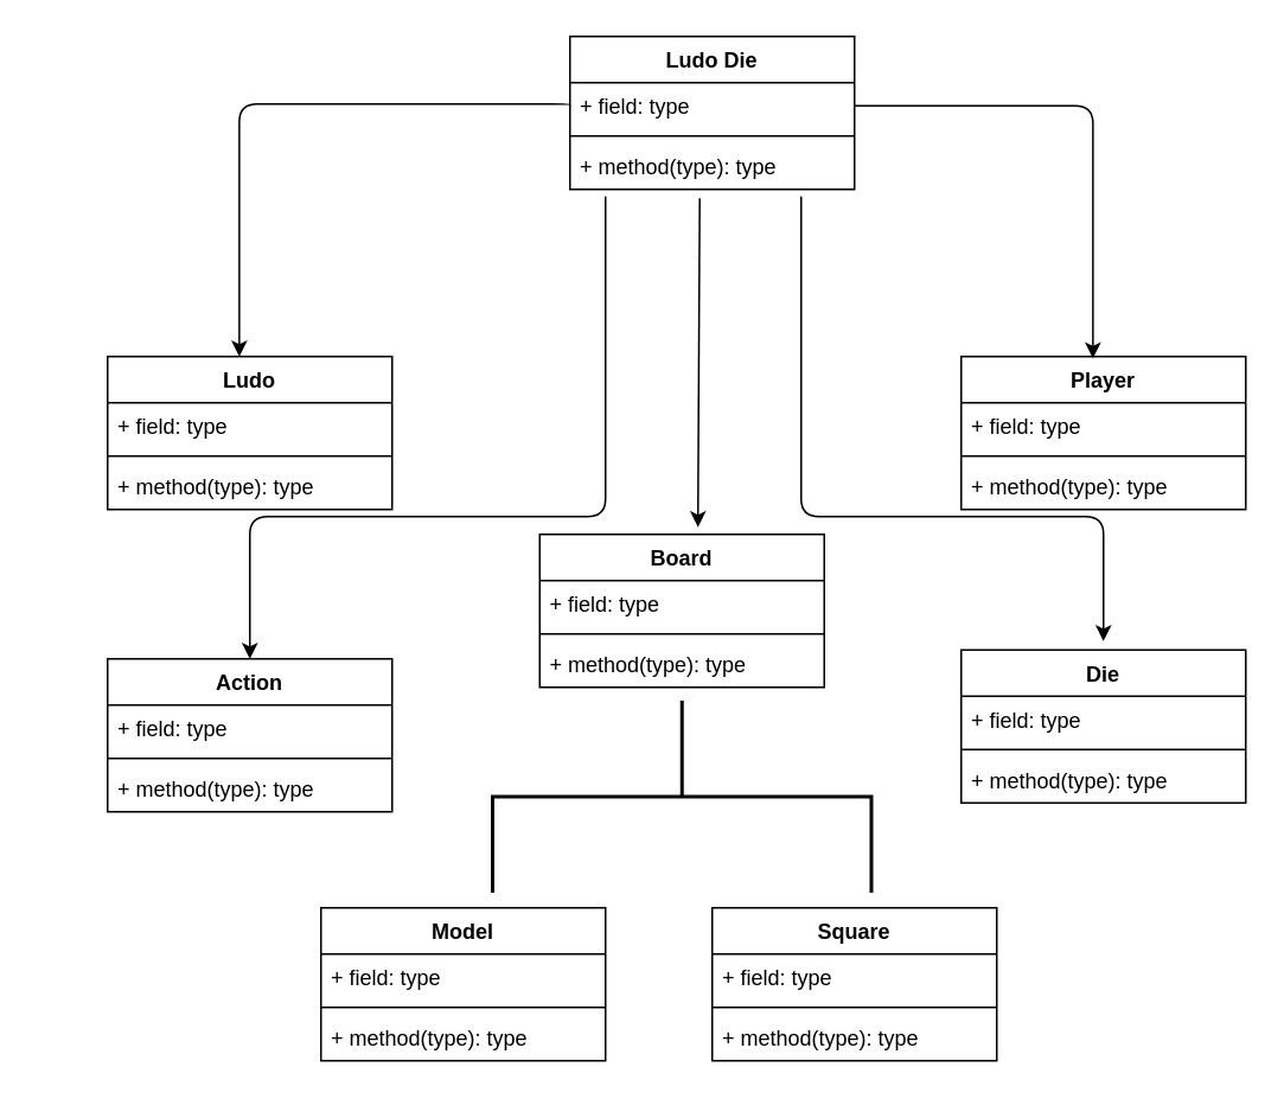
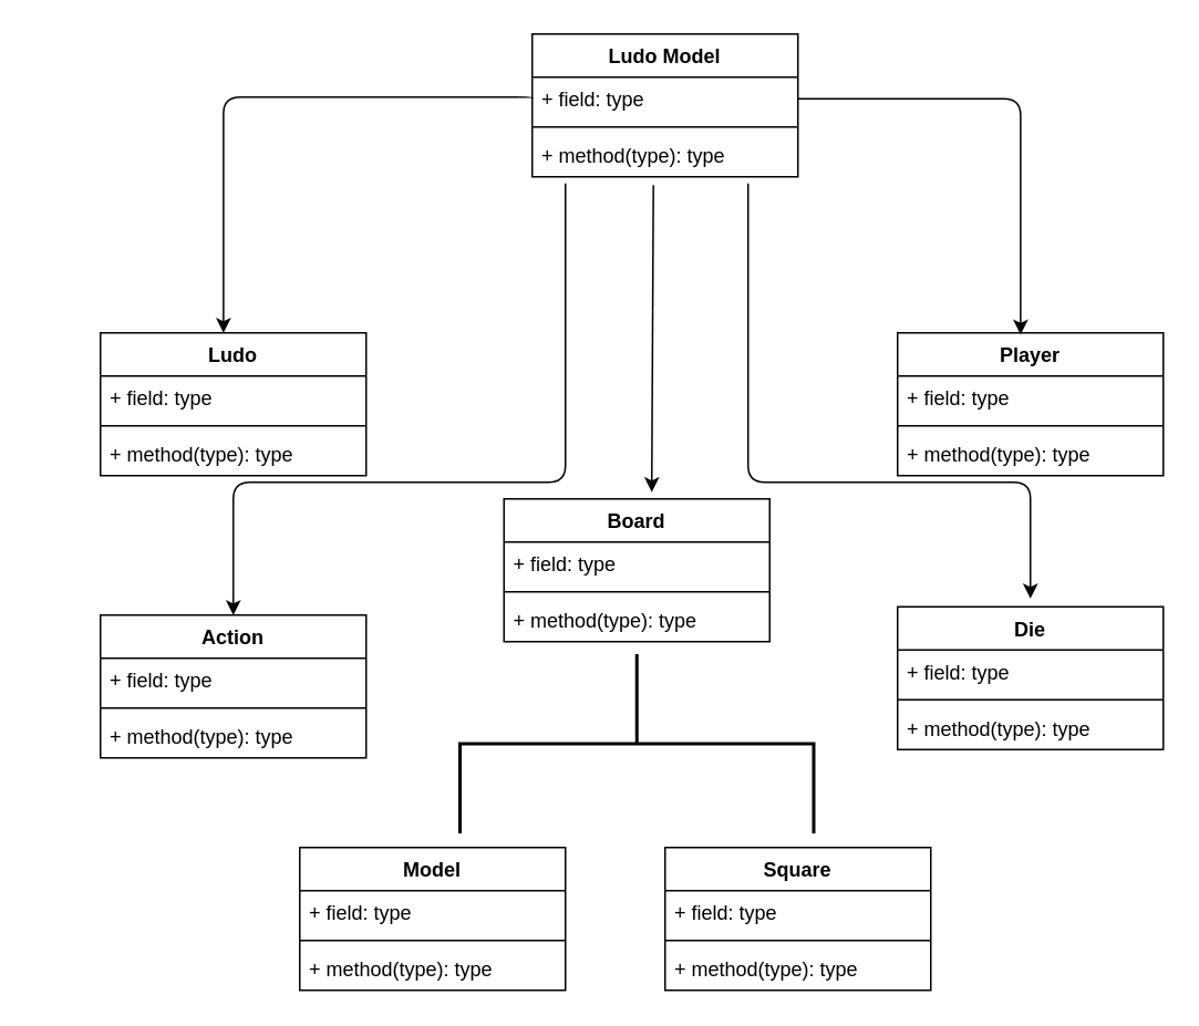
  <mxCell id="0" />
  <mxCell id="1" parent="0" />
  <mxCell id="2" value="Ludo" style="swimlane;fontStyle=1;align=center;verticalAlign=top;childLayout=stackLayout;horizontal=1;startSize=26;horizontalStack=0;resizeParent=1;resizeParentMax=0;resizeLast=0;collapsible=1;marginBottom=0;" vertex="1" parent="1"><mxGeometry x="60" y="200" width="160" height="86" as="geometry" /></mxCell>
  <mxCell id="3" value="+ field: type" style="text;strokeColor=none;fillColor=none;align=left;verticalAlign=top;spacingLeft=4;spacingRight=4;overflow=hidden;rotatable=0;points=[[0,0.5],[1,0.5]];portConstraint=eastwest;" vertex="1" parent="2"><mxGeometry y="26" width="160" height="26" as="geometry" /></mxCell>
  <mxCell id="4" value="" style="line;strokeWidth=1;fillColor=none;align=left;verticalAlign=middle;spacingTop=-1;spacingLeft=3;spacingRight=3;rotatable=0;labelPosition=right;points=[];portConstraint=eastwest;" vertex="1" parent="2"><mxGeometry y="52" width="160" height="8" as="geometry" /></mxCell>
  <mxCell id="5" value="+ method(type): type" style="text;strokeColor=none;fillColor=none;align=left;verticalAlign=top;spacingLeft=4;spacingRight=4;overflow=hidden;rotatable=0;points=[[0,0.5],[1,0.5]];portConstraint=eastwest;" vertex="1" parent="2"><mxGeometry y="60" width="160" height="26" as="geometry" /></mxCell>
- <mxCell id="6" value="Ludo Die" style="swimlane;fontStyle=1;align=center;verticalAlign=top;childLayout=stackLayout;horizontal=1;startSize=26;horizontalStack=0;resizeParent=1;resizeParentMax=0;resizeLast=0;collapsible=1;marginBottom=0;" vertex="1" parent="1"><mxGeometry x="320" y="20" width="160" height="86" as="geometry" /></mxCell>
+ <mxCell id="6" value="Ludo Model" style="swimlane;fontStyle=1;align=center;verticalAlign=top;childLayout=stackLayout;horizontal=1;startSize=26;horizontalStack=0;resizeParent=1;resizeParentMax=0;resizeLast=0;collapsible=1;marginBottom=0;" vertex="1" parent="1"><mxGeometry x="320" y="20" width="160" height="86" as="geometry" /></mxCell>
  <mxCell id="7" value="+ field: type" style="text;strokeColor=none;fillColor=none;align=left;verticalAlign=top;spacingLeft=4;spacingRight=4;overflow=hidden;rotatable=0;points=[[0,0.5],[1,0.5]];portConstraint=eastwest;" vertex="1" parent="6"><mxGeometry y="26" width="160" height="26" as="geometry" /></mxCell>
  <mxCell id="8" value="" style="line;strokeWidth=1;fillColor=none;align=left;verticalAlign=middle;spacingTop=-1;spacingLeft=3;spacingRight=3;rotatable=0;labelPosition=right;points=[];portConstraint=eastwest;" vertex="1" parent="6"><mxGeometry y="52" width="160" height="8" as="geometry" /></mxCell>
  <mxCell id="9" value="+ method(type): type" style="text;strokeColor=none;fillColor=none;align=left;verticalAlign=top;spacingLeft=4;spacingRight=4;overflow=hidden;rotatable=0;points=[[0,0.5],[1,0.5]];portConstraint=eastwest;" vertex="1" parent="6"><mxGeometry y="60" width="160" height="26" as="geometry" /></mxCell>
  <mxCell id="10" value="Player" style="swimlane;fontStyle=1;align=center;verticalAlign=top;childLayout=stackLayout;horizontal=1;startSize=26;horizontalStack=0;resizeParent=1;resizeParentMax=0;resizeLast=0;collapsible=1;marginBottom=0;" vertex="1" parent="1"><mxGeometry x="540" y="200" width="160" height="86" as="geometry" /></mxCell>
  <mxCell id="11" value="+ field: type" style="text;strokeColor=none;fillColor=none;align=left;verticalAlign=top;spacingLeft=4;spacingRight=4;overflow=hidden;rotatable=0;points=[[0,0.5],[1,0.5]];portConstraint=eastwest;" vertex="1" parent="10"><mxGeometry y="26" width="160" height="26" as="geometry" /></mxCell>
  <mxCell id="12" value="" style="line;strokeWidth=1;fillColor=none;align=left;verticalAlign=middle;spacingTop=-1;spacingLeft=3;spacingRight=3;rotatable=0;labelPosition=right;points=[];portConstraint=eastwest;" vertex="1" parent="10"><mxGeometry y="52" width="160" height="8" as="geometry" /></mxCell>
  <mxCell id="13" value="+ method(type): type" style="text;strokeColor=none;fillColor=none;align=left;verticalAlign=top;spacingLeft=4;spacingRight=4;overflow=hidden;rotatable=0;points=[[0,0.5],[1,0.5]];portConstraint=eastwest;" vertex="1" parent="10"><mxGeometry y="60" width="160" height="26" as="geometry" /></mxCell>
  <mxCell id="14" value="Action" style="swimlane;fontStyle=1;align=center;verticalAlign=top;childLayout=stackLayout;horizontal=1;startSize=26;horizontalStack=0;resizeParent=1;resizeParentMax=0;resizeLast=0;collapsible=1;marginBottom=0;" vertex="1" parent="1"><mxGeometry x="60" y="370" width="160" height="86" as="geometry" /></mxCell>
  <mxCell id="15" value="+ field: type" style="text;strokeColor=none;fillColor=none;align=left;verticalAlign=top;spacingLeft=4;spacingRight=4;overflow=hidden;rotatable=0;points=[[0,0.5],[1,0.5]];portConstraint=eastwest;" vertex="1" parent="14"><mxGeometry y="26" width="160" height="26" as="geometry" /></mxCell>
  <mxCell id="16" value="" style="line;strokeWidth=1;fillColor=none;align=left;verticalAlign=middle;spacingTop=-1;spacingLeft=3;spacingRight=3;rotatable=0;labelPosition=right;points=[];portConstraint=eastwest;" vertex="1" parent="14"><mxGeometry y="52" width="160" height="8" as="geometry" /></mxCell>
  <mxCell id="17" value="+ method(type): type" style="text;strokeColor=none;fillColor=none;align=left;verticalAlign=top;spacingLeft=4;spacingRight=4;overflow=hidden;rotatable=0;points=[[0,0.5],[1,0.5]];portConstraint=eastwest;" vertex="1" parent="14"><mxGeometry y="60" width="160" height="26" as="geometry" /></mxCell>
  <mxCell id="18" value="Die" style="swimlane;fontStyle=1;align=center;verticalAlign=top;childLayout=stackLayout;horizontal=1;startSize=26;horizontalStack=0;resizeParent=1;resizeParentMax=0;resizeLast=0;collapsible=1;marginBottom=0;" vertex="1" parent="1"><mxGeometry x="540" y="365" width="160" height="86" as="geometry" /></mxCell>
  <mxCell id="19" value="+ field: type" style="text;strokeColor=none;fillColor=none;align=left;verticalAlign=top;spacingLeft=4;spacingRight=4;overflow=hidden;rotatable=0;points=[[0,0.5],[1,0.5]];portConstraint=eastwest;" vertex="1" parent="18"><mxGeometry y="26" width="160" height="26" as="geometry" /></mxCell>
  <mxCell id="20" value="" style="line;strokeWidth=1;fillColor=none;align=left;verticalAlign=middle;spacingTop=-1;spacingLeft=3;spacingRight=3;rotatable=0;labelPosition=right;points=[];portConstraint=eastwest;" vertex="1" parent="18"><mxGeometry y="52" width="160" height="8" as="geometry" /></mxCell>
  <mxCell id="21" value="+ method(type): type" style="text;strokeColor=none;fillColor=none;align=left;verticalAlign=top;spacingLeft=4;spacingRight=4;overflow=hidden;rotatable=0;points=[[0,0.5],[1,0.5]];portConstraint=eastwest;" vertex="1" parent="18"><mxGeometry y="60" width="160" height="26" as="geometry" /></mxCell>
  <mxCell id="22" value="Board" style="swimlane;fontStyle=1;align=center;verticalAlign=top;childLayout=stackLayout;horizontal=1;startSize=26;horizontalStack=0;resizeParent=1;resizeParentMax=0;resizeLast=0;collapsible=1;marginBottom=0;" vertex="1" parent="1"><mxGeometry x="303" y="300" width="160" height="86" as="geometry" /></mxCell>
  <mxCell id="23" value="+ field: type" style="text;strokeColor=none;fillColor=none;align=left;verticalAlign=top;spacingLeft=4;spacingRight=4;overflow=hidden;rotatable=0;points=[[0,0.5],[1,0.5]];portConstraint=eastwest;" vertex="1" parent="22"><mxGeometry y="26" width="160" height="26" as="geometry" /></mxCell>
  <mxCell id="24" value="" style="line;strokeWidth=1;fillColor=none;align=left;verticalAlign=middle;spacingTop=-1;spacingLeft=3;spacingRight=3;rotatable=0;labelPosition=right;points=[];portConstraint=eastwest;" vertex="1" parent="22"><mxGeometry y="52" width="160" height="8" as="geometry" /></mxCell>
  <mxCell id="25" value="+ method(type): type" style="text;strokeColor=none;fillColor=none;align=left;verticalAlign=top;spacingLeft=4;spacingRight=4;overflow=hidden;rotatable=0;points=[[0,0.5],[1,0.5]];portConstraint=eastwest;" vertex="1" parent="22"><mxGeometry y="60" width="160" height="26" as="geometry" /></mxCell>
  <mxCell id="26" value="Model" style="swimlane;fontStyle=1;align=center;verticalAlign=top;childLayout=stackLayout;horizontal=1;startSize=26;horizontalStack=0;resizeParent=1;resizeParentMax=0;resizeLast=0;collapsible=1;marginBottom=0;" vertex="1" parent="1"><mxGeometry x="180" y="510" width="160" height="86" as="geometry" /></mxCell>
  <mxCell id="27" value="+ field: type" style="text;strokeColor=none;fillColor=none;align=left;verticalAlign=top;spacingLeft=4;spacingRight=4;overflow=hidden;rotatable=0;points=[[0,0.5],[1,0.5]];portConstraint=eastwest;" vertex="1" parent="26"><mxGeometry y="26" width="160" height="26" as="geometry" /></mxCell>
  <mxCell id="28" value="" style="line;strokeWidth=1;fillColor=none;align=left;verticalAlign=middle;spacingTop=-1;spacingLeft=3;spacingRight=3;rotatable=0;labelPosition=right;points=[];portConstraint=eastwest;" vertex="1" parent="26"><mxGeometry y="52" width="160" height="8" as="geometry" /></mxCell>
  <mxCell id="29" value="+ method(type): type" style="text;strokeColor=none;fillColor=none;align=left;verticalAlign=top;spacingLeft=4;spacingRight=4;overflow=hidden;rotatable=0;points=[[0,0.5],[1,0.5]];portConstraint=eastwest;" vertex="1" parent="26"><mxGeometry y="60" width="160" height="26" as="geometry" /></mxCell>
  <mxCell id="30" value="Square" style="swimlane;fontStyle=1;align=center;verticalAlign=top;childLayout=stackLayout;horizontal=1;startSize=26;horizontalStack=0;resizeParent=1;resizeParentMax=0;resizeLast=0;collapsible=1;marginBottom=0;" vertex="1" parent="1"><mxGeometry x="400" y="510" width="160" height="86" as="geometry" /></mxCell>
  <mxCell id="31" value="+ field: type" style="text;strokeColor=none;fillColor=none;align=left;verticalAlign=top;spacingLeft=4;spacingRight=4;overflow=hidden;rotatable=0;points=[[0,0.5],[1,0.5]];portConstraint=eastwest;" vertex="1" parent="30"><mxGeometry y="26" width="160" height="26" as="geometry" /></mxCell>
  <mxCell id="32" value="" style="line;strokeWidth=1;fillColor=none;align=left;verticalAlign=middle;spacingTop=-1;spacingLeft=3;spacingRight=3;rotatable=0;labelPosition=right;points=[];portConstraint=eastwest;" vertex="1" parent="30"><mxGeometry y="52" width="160" height="8" as="geometry" /></mxCell>
  <mxCell id="33" value="+ method(type): type" style="text;strokeColor=none;fillColor=none;align=left;verticalAlign=top;spacingLeft=4;spacingRight=4;overflow=hidden;rotatable=0;points=[[0,0.5],[1,0.5]];portConstraint=eastwest;" vertex="1" parent="30"><mxGeometry y="60" width="160" height="26" as="geometry" /></mxCell>
  <mxCell id="34" value="" style="edgeStyle=elbowEdgeStyle;elbow=vertical;endArrow=classic;html=1;exitX=1;exitY=0.5;exitDx=0;exitDy=0;entryX=0.463;entryY=0.012;entryDx=0;entryDy=0;entryPerimeter=0;" edge="1" parent="1" source="7" target="10"><mxGeometry width="50" height="50" relative="1" as="geometry"><mxPoint x="480" y="140" as="sourcePoint" /><mxPoint x="510" y="220" as="targetPoint" /><Array as="points"><mxPoint x="610" y="59" /><mxPoint x="500" y="60" /></Array></mxGeometry></mxCell>
  <mxCell id="35" value="" style="edgeStyle=elbowEdgeStyle;elbow=vertical;endArrow=classic;html=1;exitX=0;exitY=0.5;exitDx=0;exitDy=0;entryX=0.463;entryY=0.012;entryDx=0;entryDy=0;entryPerimeter=0;" edge="1" parent="1" source="7"><mxGeometry width="50" height="50" relative="1" as="geometry"><mxPoint x="-20" y="57.97" as="sourcePoint" /><mxPoint x="134.08" y="200.002" as="targetPoint" /><Array as="points"><mxPoint x="130" y="57.97" /><mxPoint x="20" y="58.97" /></Array></mxGeometry></mxCell>
  <mxCell id="36" value="" style="endArrow=classic;html=1;exitX=0.456;exitY=1.192;exitDx=0;exitDy=0;exitPerimeter=0;entryX=0.556;entryY=-0.047;entryDx=0;entryDy=0;entryPerimeter=0;" edge="1" parent="1" source="9" target="22"><mxGeometry width="50" height="50" relative="1" as="geometry"><mxPoint x="340" y="320" as="sourcePoint" /><mxPoint x="390" y="270" as="targetPoint" /></mxGeometry></mxCell>
  <mxCell id="37" value="" style="strokeWidth=2;html=1;shape=mxgraph.flowchart.annotation_2;align=left;labelPosition=right;pointerEvents=1;rotation=90;" vertex="1" parent="1"><mxGeometry x="329" y="341" width="108" height="213" as="geometry" /></mxCell>
  <mxCell id="38" value="" style="edgeStyle=elbowEdgeStyle;elbow=vertical;endArrow=classic;html=1;" edge="1" parent="1"><mxGeometry width="50" height="50" relative="1" as="geometry"><mxPoint x="450" y="110" as="sourcePoint" /><mxPoint x="620" y="360" as="targetPoint" /><Array as="points"><mxPoint x="550" y="290" /></Array></mxGeometry></mxCell>
  <mxCell id="39" value="" style="edgeStyle=elbowEdgeStyle;elbow=vertical;endArrow=classic;html=1;entryX=0.5;entryY=0;entryDx=0;entryDy=0;" edge="1" parent="1" target="14"><mxGeometry width="50" height="50" relative="1" as="geometry"><mxPoint x="340" y="110" as="sourcePoint" /><mxPoint x="329" y="188" as="targetPoint" /><Array as="points"><mxPoint x="250" y="290" /></Array></mxGeometry></mxCell>
